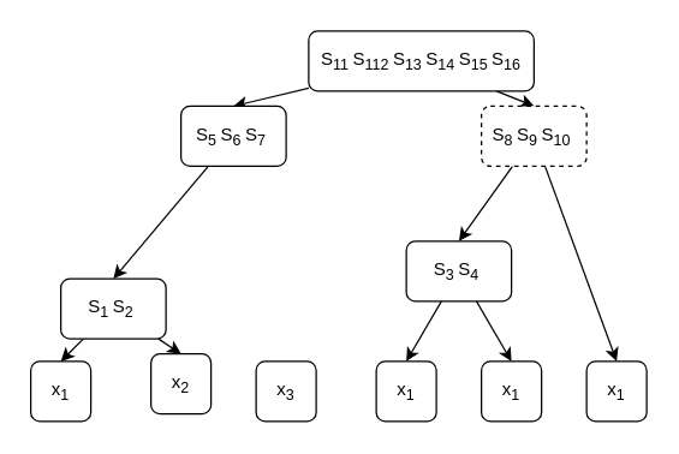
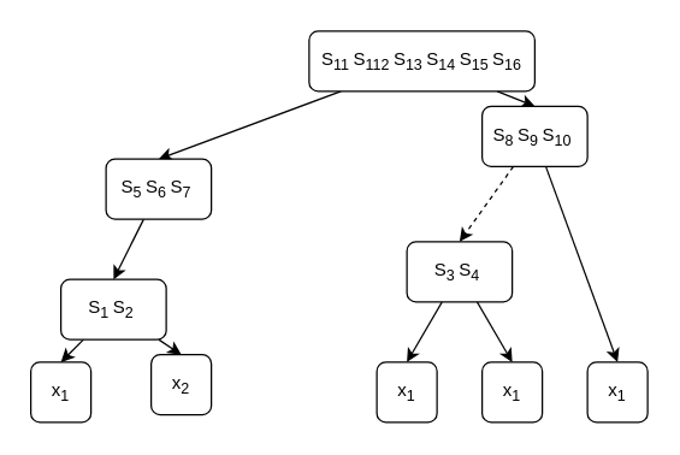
  <mxCell id="0" />
  <mxCell id="1" parent="0" />
  <mxCell id="2" style="edgeStyle=none;rounded=0;orthogonalLoop=1;jettySize=auto;html=1;entryX=0.5;entryY=0;entryDx=0;entryDy=0;" parent="1" source="4" target="6" edge="1"><mxGeometry relative="1" as="geometry" /></mxCell>
  <mxCell id="3" style="edgeStyle=none;rounded=0;orthogonalLoop=1;jettySize=auto;html=1;entryX=0.5;entryY=0;entryDx=0;entryDy=0;" parent="1" source="4" target="12" edge="1"><mxGeometry relative="1" as="geometry" /></mxCell>
  <mxCell id="4" value="S&lt;sub&gt;11&amp;nbsp;&lt;/sub&gt;S&lt;sub&gt;112&amp;nbsp;&lt;/sub&gt;S&lt;sub&gt;13&amp;nbsp;&lt;/sub&gt;S&lt;sub&gt;14&amp;nbsp;&lt;/sub&gt;S&lt;sub&gt;15&amp;nbsp;&lt;/sub&gt;S&lt;sub&gt;16&lt;/sub&gt;" style="rounded=1;whiteSpace=wrap;html=1;" parent="1" vertex="1"><mxGeometry x="205" y="20" width="150" height="40" as="geometry" /></mxCell>
  <mxCell id="5" style="edgeStyle=none;rounded=0;orthogonalLoop=1;jettySize=auto;html=1;entryX=0.5;entryY=0;entryDx=0;entryDy=0;" parent="1" source="6" target="9" edge="1"><mxGeometry relative="1" as="geometry" /></mxCell>
- <mxCell id="6" value="&lt;span style=&quot;white-space: normal&quot;&gt;S&lt;/span&gt;&lt;sub style=&quot;white-space: normal&quot;&gt;5&amp;nbsp;&lt;/sub&gt;S&lt;sub&gt;6&amp;nbsp;&lt;/sub&gt;S&lt;sub&gt;7&amp;nbsp;&lt;/sub&gt;" style="rounded=1;whiteSpace=wrap;html=1;" parent="1" vertex="1"><mxGeometry x="120" y="70" width="70" height="40" as="geometry" /></mxCell>
+ <mxCell id="6" value="&lt;span style=&quot;white-space: normal&quot;&gt;S&lt;/span&gt;&lt;sub style=&quot;white-space: normal&quot;&gt;5&amp;nbsp;&lt;/sub&gt;S&lt;sub&gt;6&amp;nbsp;&lt;/sub&gt;S&lt;sub&gt;7&amp;nbsp;&lt;/sub&gt;" style="rounded=1;whiteSpace=wrap;html=1;" parent="1" vertex="1"><mxGeometry x="70" y="105" width="70" height="40" as="geometry" /></mxCell>
  <mxCell id="7" style="rounded=0;orthogonalLoop=1;jettySize=auto;html=1;entryX=0.5;entryY=0;entryDx=0;entryDy=0;" parent="1" source="9" target="16" edge="1"><mxGeometry relative="1" as="geometry" /></mxCell>
  <mxCell id="8" style="rounded=0;orthogonalLoop=1;jettySize=auto;html=1;entryX=0.5;entryY=0;entryDx=0;entryDy=0;" parent="1" source="9" target="17" edge="1"><mxGeometry relative="1" as="geometry" /></mxCell>
  <mxCell id="9" value="&lt;span style=&quot;white-space: normal&quot;&gt;S&lt;/span&gt;&lt;sub style=&quot;white-space: normal&quot;&gt;1&amp;nbsp;&lt;/sub&gt;S&lt;sub&gt;2&lt;/sub&gt;&lt;sub&gt;&amp;nbsp;&lt;/sub&gt;" style="rounded=1;whiteSpace=wrap;html=1;" parent="1" vertex="1"><mxGeometry x="40" y="185" width="70" height="40" as="geometry" /></mxCell>
- <mxCell id="10" style="edgeStyle=none;rounded=0;orthogonalLoop=1;jettySize=auto;html=1;entryX=0.5;entryY=0;entryDx=0;entryDy=0;" parent="1" source="12" target="15" edge="1"><mxGeometry relative="1" as="geometry" /></mxCell>
+ <mxCell id="10" style="edgeStyle=none;rounded=0;orthogonalLoop=1;jettySize=auto;html=1;entryX=0.5;entryY=0;entryDx=0;entryDy=0;dashed=1;" parent="1" source="12" target="15" edge="1"><mxGeometry relative="1" as="geometry" /></mxCell>
  <mxCell id="11" style="edgeStyle=none;rounded=0;orthogonalLoop=1;jettySize=auto;html=1;entryX=0.5;entryY=0;entryDx=0;entryDy=0;" parent="1" source="12" target="21" edge="1"><mxGeometry relative="1" as="geometry" /></mxCell>
- <mxCell id="12" value="&lt;span style=&quot;white-space: normal&quot;&gt;S&lt;/span&gt;&lt;sub style=&quot;white-space: normal&quot;&gt;8&amp;nbsp;&lt;/sub&gt;S&lt;sub&gt;9&amp;nbsp;&lt;/sub&gt;S&lt;sub&gt;10&amp;nbsp;&lt;/sub&gt;" style="rounded=1;whiteSpace=wrap;html=1;dashed=1;" parent="1" vertex="1"><mxGeometry x="320" y="70" width="70" height="40" as="geometry" /></mxCell>
+ <mxCell id="12" value="&lt;span style=&quot;white-space: normal&quot;&gt;S&lt;/span&gt;&lt;sub style=&quot;white-space: normal&quot;&gt;8&amp;nbsp;&lt;/sub&gt;S&lt;sub&gt;9&amp;nbsp;&lt;/sub&gt;S&lt;sub&gt;10&amp;nbsp;&lt;/sub&gt;" style="rounded=1;whiteSpace=wrap;html=1;" parent="1" vertex="1"><mxGeometry x="320" y="70" width="70" height="40" as="geometry" /></mxCell>
  <mxCell id="13" style="edgeStyle=none;rounded=0;orthogonalLoop=1;jettySize=auto;html=1;entryX=0.5;entryY=0;entryDx=0;entryDy=0;" parent="1" source="15" target="19" edge="1"><mxGeometry relative="1" as="geometry" /></mxCell>
  <mxCell id="14" style="edgeStyle=none;rounded=0;orthogonalLoop=1;jettySize=auto;html=1;entryX=0.5;entryY=0;entryDx=0;entryDy=0;" parent="1" source="15" target="20" edge="1"><mxGeometry relative="1" as="geometry" /></mxCell>
  <mxCell id="15" value="&lt;span style=&quot;white-space: normal&quot;&gt;S&lt;/span&gt;&lt;sub style=&quot;white-space: normal&quot;&gt;3&amp;nbsp;&lt;/sub&gt;S&lt;sub&gt;4&lt;/sub&gt;&lt;sub&gt;&amp;nbsp;&lt;/sub&gt;" style="rounded=1;whiteSpace=wrap;html=1;" parent="1" vertex="1"><mxGeometry x="270" y="160" width="70" height="40" as="geometry" /></mxCell>
  <mxCell id="16" value="x&lt;sub&gt;1&lt;/sub&gt;" style="rounded=1;whiteSpace=wrap;html=1;" parent="1" vertex="1"><mxGeometry x="20" y="240" width="40" height="40" as="geometry" /></mxCell>
  <mxCell id="17" value="x&lt;sub&gt;2&lt;/sub&gt;" style="rounded=1;whiteSpace=wrap;html=1;" parent="1" vertex="1"><mxGeometry x="100" y="235" width="40" height="40" as="geometry" /></mxCell>
- <mxCell id="18" value="x&lt;sub&gt;3&lt;/sub&gt;" style="rounded=1;whiteSpace=wrap;html=1;" parent="1" vertex="1"><mxGeometry x="170" y="240" width="40" height="40" as="geometry" /></mxCell>
  <mxCell id="19" value="x&lt;sub&gt;1&lt;/sub&gt;" style="rounded=1;whiteSpace=wrap;html=1;" parent="1" vertex="1"><mxGeometry x="250" y="240" width="40" height="40" as="geometry" /></mxCell>
  <mxCell id="20" value="x&lt;sub&gt;1&lt;/sub&gt;" style="rounded=1;whiteSpace=wrap;html=1;" parent="1" vertex="1"><mxGeometry x="320" y="240" width="40" height="40" as="geometry" /></mxCell>
  <mxCell id="21" value="x&lt;sub&gt;1&lt;/sub&gt;" style="rounded=1;whiteSpace=wrap;html=1;" parent="1" vertex="1"><mxGeometry x="390" y="240" width="40" height="40" as="geometry" /></mxCell>
